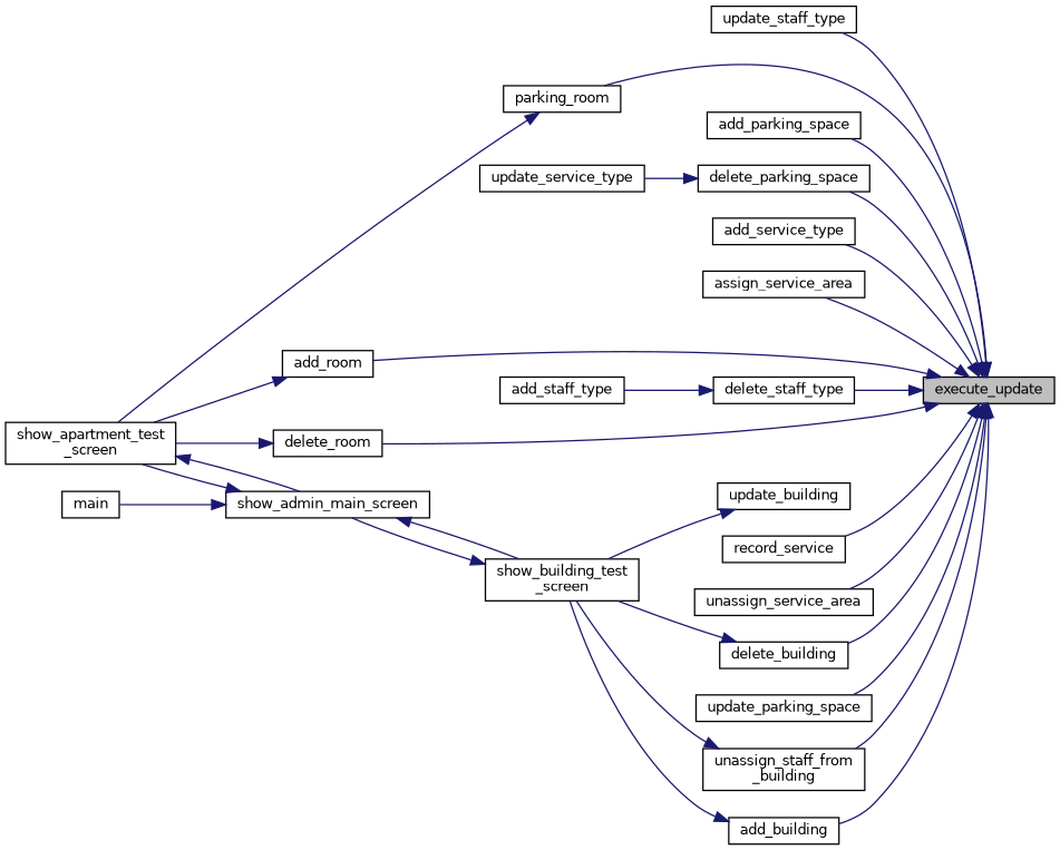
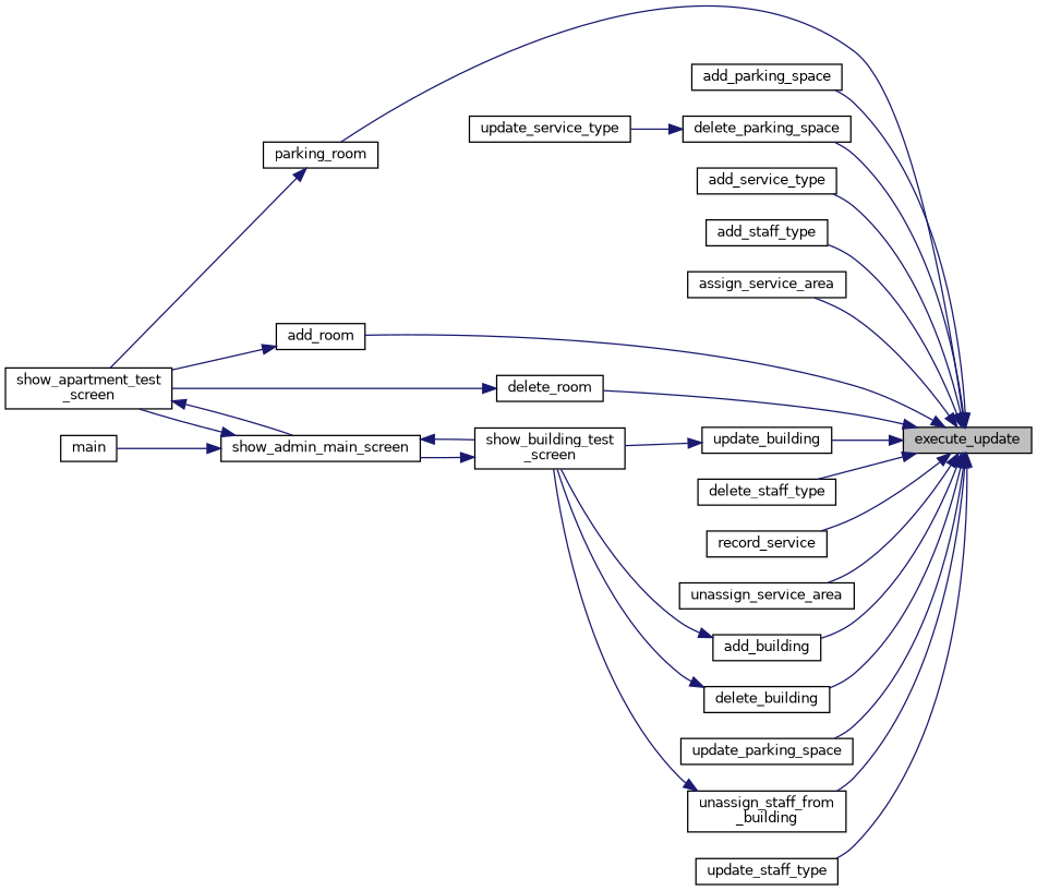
  digraph {
    rankdir=RL
    node [color=black fillcolor=white fontname=Helvetica fontsize=10 shape=record style=filled]
    edge [color=midnightblue dir=back fontname=Helvetica fontsize=10 labelfontname=Helvetica labelfontsize=10 style=solid]
    n1 [fillcolor=grey75 fontcolor=black height=0.2 label=execute_update width=0.4]
    n2 [height=0.2 label=add_building width=0.4]
    n3 [height=0.2 label=add_parking_space width=0.4]
    n4 [height=0.2 label=add_room width=0.4]
    n5 [height=0.2 label=add_service_type width=0.4]
    n6 [height=0.2 label=add_staff_type width=0.4]
    n7 [height=0.2 label=assign_service_area width=0.4]
    n8 [height=0.2 label=delete_building width=0.4]
    n9 [height=0.2 label=delete_parking_space width=0.4]
    n10 [height=0.2 label=delete_room width=0.4]
    n11 [height=0.2 label=delete_staff_type width=0.4]
    n12 [height=0.2 label=record_service width=0.4]
    n13 [height=0.2 label=unassign_service_area width=0.4]
    n14 [height=0.2 label="unassign_staff_from\l_building" width=0.4]
    n15 [height=0.2 label=update_building width=0.4]
    n16 [height=0.2 label=update_parking_space width=0.4]
    n17 [height=0.2 label=parking_room width=0.4]
    n18 [height=0.2 label=update_staff_type width=0.4]
    n19 [height=0.2 label="show_building_test\l_screen" width=0.4]
    n20 [height=0.2 label="show_apartment_test\l_screen" width=0.4]
    n21 [height=0.2 label=update_service_type width=0.4]
    n22 [height=0.2 label=show_admin_main_screen width=0.4]
    n23 [height=0.2 label=main width=0.4]
    n1 -> n2
    n1 -> n3
    n1 -> n4
    n1 -> n5
-   n11 -> n6
+   n1 -> n6
    n1 -> n7
    n1 -> n8
    n1 -> n9
    n1 -> n10
    n1 -> n11
    n1 -> n12
    n1 -> n13
    n1 -> n14
+   n1 -> n15
    n1 -> n16
    n1 -> n17
    n1 -> n18
    n2 -> n19
    n4 -> n20
    n8 -> n19
    n9 -> n21
    n10 -> n20
    n14 -> n19
    n15 -> n19
    n17 -> n20
    n19 -> n22
    n20 -> n22
    n22 -> n19
    n22 -> n20
    n22 -> n23
  }
